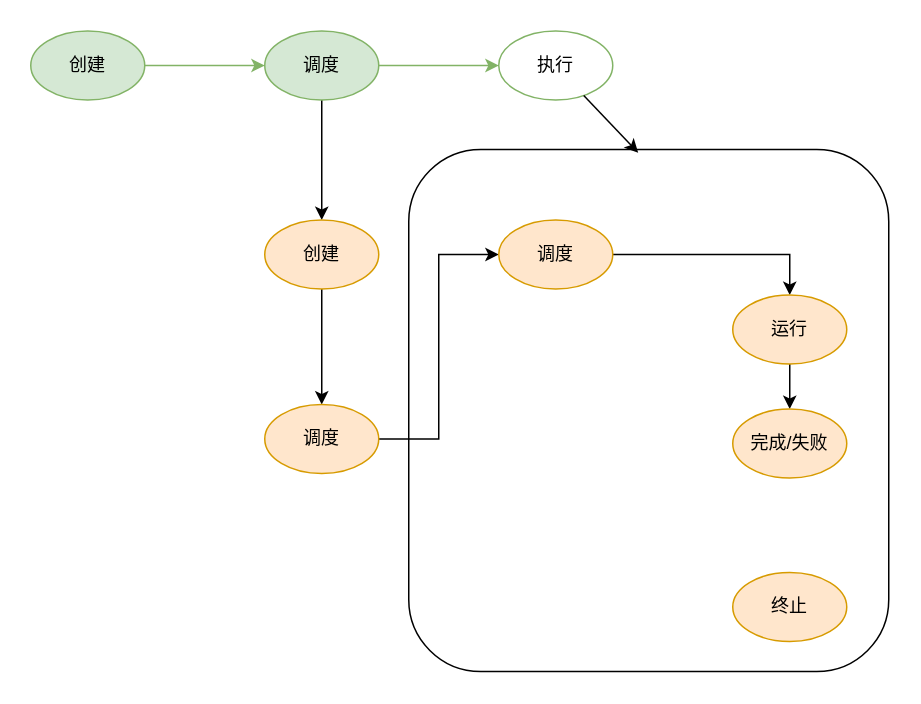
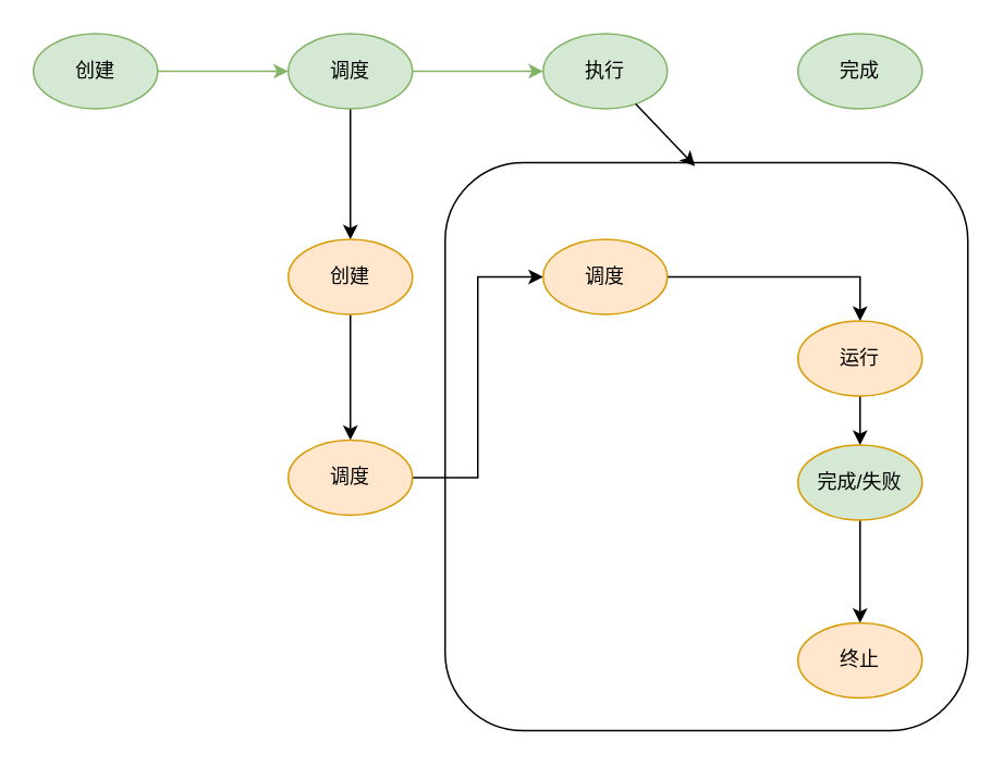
  <mxCell id="0" />
  <mxCell id="1" parent="0" />
  <mxCell id="2" value="" style="rounded=1;whiteSpace=wrap;html=1;" vertex="1" parent="1"><mxGeometry x="272" y="99" width="320" height="348" as="geometry" /></mxCell>
  <mxCell id="3" value="" style="edgeStyle=orthogonalEdgeStyle;rounded=0;orthogonalLoop=1;jettySize=auto;html=1;fillColor=#d5e8d4;strokeColor=#82b366;" edge="1" parent="1" source="4" target="7"><mxGeometry relative="1" as="geometry" /></mxCell>
  <mxCell id="4" value="创建" style="ellipse;whiteSpace=wrap;html=1;fillColor=#d5e8d4;strokeColor=#82b366;" vertex="1" parent="1"><mxGeometry x="20" y="20" width="76" height="46" as="geometry" /></mxCell>
  <mxCell id="5" value="" style="edgeStyle=orthogonalEdgeStyle;rounded=0;orthogonalLoop=1;jettySize=auto;html=1;fillColor=#d5e8d4;strokeColor=#82b366;" edge="1" parent="1" source="7" target="8"><mxGeometry relative="1" as="geometry" /></mxCell>
  <mxCell id="6" value="" style="edgeStyle=orthogonalEdgeStyle;rounded=0;orthogonalLoop=1;jettySize=auto;html=1;" edge="1" parent="1" source="7" target="11"><mxGeometry relative="1" as="geometry" /></mxCell>
  <mxCell id="7" value="调度" style="ellipse;whiteSpace=wrap;html=1;fillColor=#d5e8d4;strokeColor=#82b366;" vertex="1" parent="1"><mxGeometry x="176" y="20" width="76" height="46" as="geometry" /></mxCell>
- <mxCell id="8" value="执行" style="ellipse;whiteSpace=wrap;html=1;fillColor=#ffffff;strokeColor=#82b366;" vertex="1" parent="1"><mxGeometry x="332" y="20" width="76" height="46" as="geometry" /></mxCell>
+ <mxCell id="8" value="执行" style="ellipse;whiteSpace=wrap;html=1;fillColor=#d5e8d4;strokeColor=#82b366;" vertex="1" parent="1"><mxGeometry x="332" y="20" width="76" height="46" as="geometry" /></mxCell>
+ <mxCell id="9" value="完成" style="ellipse;whiteSpace=wrap;html=1;fillColor=#d5e8d4;strokeColor=#82b366;" vertex="1" parent="1"><mxGeometry x="488" y="20" width="76" height="46" as="geometry" /></mxCell>
  <mxCell id="10" value="" style="edgeStyle=orthogonalEdgeStyle;rounded=0;orthogonalLoop=1;jettySize=auto;html=1;" edge="1" parent="1" source="11" target="13"><mxGeometry relative="1" as="geometry" /></mxCell>
  <mxCell id="11" value="创建" style="ellipse;whiteSpace=wrap;html=1;fillColor=#ffe6cc;strokeColor=#d79b00;" vertex="1" parent="1"><mxGeometry x="176" y="146" width="76" height="46" as="geometry" /></mxCell>
  <mxCell id="12" value="" style="edgeStyle=orthogonalEdgeStyle;rounded=0;orthogonalLoop=1;jettySize=auto;html=1;entryX=0;entryY=0.5;entryDx=0;entryDy=0;" edge="1" parent="1" source="13" target="15"><mxGeometry relative="1" as="geometry" /></mxCell>
  <mxCell id="13" value="调度" style="ellipse;whiteSpace=wrap;html=1;fillColor=#ffe6cc;strokeColor=#d79b00;" vertex="1" parent="1"><mxGeometry x="176" y="269" width="76" height="46" as="geometry" /></mxCell>
  <mxCell id="14" value="" style="edgeStyle=orthogonalEdgeStyle;rounded=0;orthogonalLoop=1;jettySize=auto;html=1;" edge="1" parent="1" source="15" target="17"><mxGeometry relative="1" as="geometry" /></mxCell>
  <mxCell id="15" value="调度" style="ellipse;whiteSpace=wrap;html=1;fillColor=#ffe6cc;strokeColor=#d79b00;" vertex="1" parent="1"><mxGeometry x="332" y="146" width="76" height="46" as="geometry" /></mxCell>
  <mxCell id="16" value="" style="edgeStyle=orthogonalEdgeStyle;rounded=0;orthogonalLoop=1;jettySize=auto;html=1;" edge="1" parent="1" source="17" target="19"><mxGeometry relative="1" as="geometry" /></mxCell>
  <mxCell id="17" value="运行" style="ellipse;whiteSpace=wrap;html=1;fillColor=#ffe6cc;strokeColor=#d79b00;" vertex="1" parent="1"><mxGeometry x="488" y="196" width="76" height="46" as="geometry" /></mxCell>
- <mxCell id="19" value="完成/失败" style="ellipse;whiteSpace=wrap;html=1;fillColor=#ffe6cc;strokeColor=#d79b00;" vertex="1" parent="1"><mxGeometry x="488" y="272" width="76" height="46" as="geometry" /></mxCell>
+ <mxCell id="18" value="" style="edgeStyle=orthogonalEdgeStyle;rounded=0;orthogonalLoop=1;jettySize=auto;html=1;" edge="1" parent="1" source="19" target="20"><mxGeometry relative="1" as="geometry" /></mxCell>
+ <mxCell id="19" value="完成/失败" style="ellipse;whiteSpace=wrap;html=1;fillColor=#d5e8d4;strokeColor=#d79b00;" vertex="1" parent="1"><mxGeometry x="488" y="272" width="76" height="46" as="geometry" /></mxCell>
  <mxCell id="20" value="终止" style="ellipse;whiteSpace=wrap;html=1;fillColor=#ffe6cc;strokeColor=#d79b00;" vertex="1" parent="1"><mxGeometry x="488" y="381" width="76" height="46" as="geometry" /></mxCell>
  <mxCell id="21" style="rounded=0;orthogonalLoop=1;jettySize=auto;html=1;entryX=0.478;entryY=0.006;entryDx=0;entryDy=0;entryPerimeter=0;" edge="1" parent="1" source="8" target="2"><mxGeometry relative="1" as="geometry" /></mxCell>
